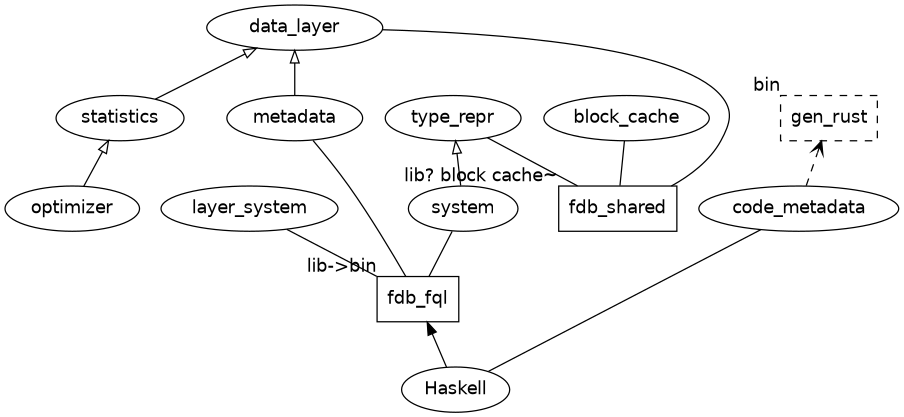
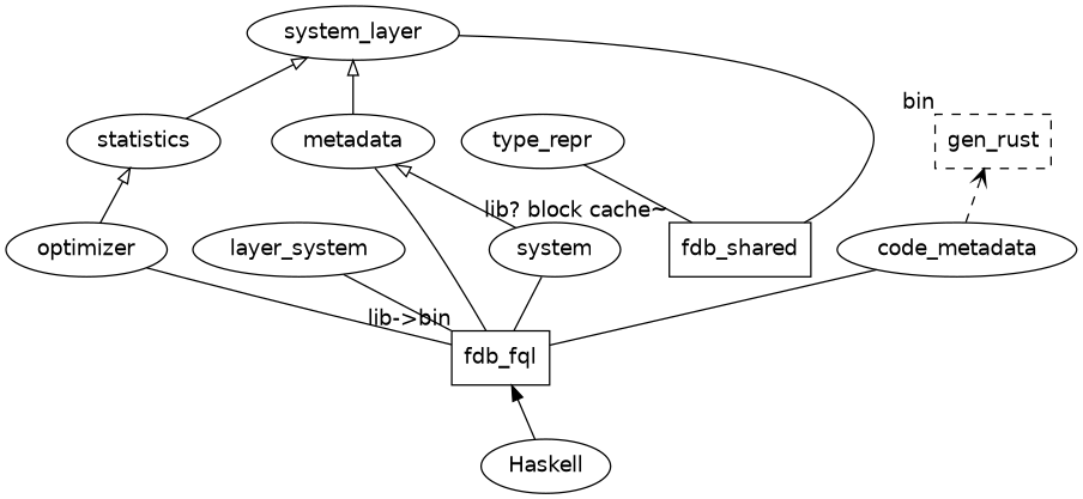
  digraph {
    fontname="DejaVu Sans"
    rankdir=BT
    node [fontname="DejaVu Sans"]
    edge [arrowhead=none fontname="DejaVu Sans"]
    fdb_fql [shape=rect xlabel="lib->bin"]
    metadata
    n3 [label=code_metadata]
    n4 [label=system]
    n5 [label=layer_system]
    optimizer
    Haskell
-   data_layer
+   data_layer [label=system_layer]
    gen_rust [shape=rect style=dashed xlabel=bin]
    type_repr
    statistics
    fdb_shared [shape=rect xlabel="lib? block cache~"]
-   block_cache
    fdb_fql -> metadata
-   Haskell -> n3
+   fdb_fql -> n3
    fdb_fql -> n4
    fdb_fql -> n5
+   fdb_fql -> optimizer
    metadata -> data_layer [arrowhead=empty]
    n3 -> gen_rust [arrowhead=vee style=dashed]
-   n4 -> type_repr [arrowhead=empty]
+   n4 -> metadata [arrowhead=empty]
    optimizer -> statistics [arrowhead=empty]
    Haskell -> fdb_fql [arrowhead=""]
    statistics -> data_layer [arrowhead=empty]
    fdb_shared -> data_layer
    fdb_shared -> type_repr
-   fdb_shared -> block_cache
  }
